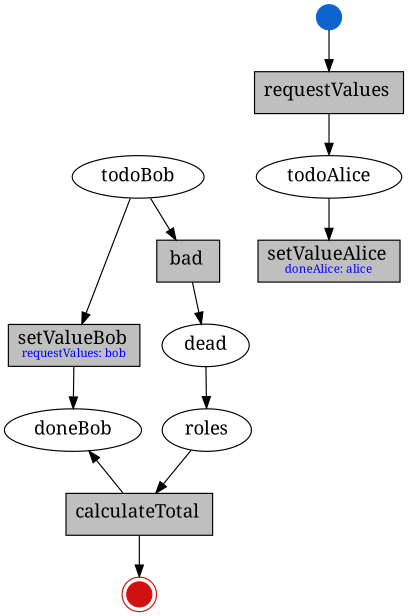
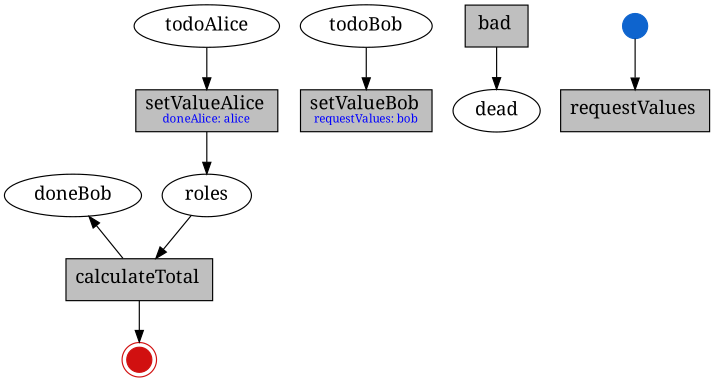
  digraph {
    fontname="Noto Serif"
    node [color=black fillcolor=white fontname="Noto Serif" shape=ellipse style=filled]
    edge [color="#000000" fontname="Noto Serif"]
    n1 [fontsize=16 label=roles]
    doneBob [fontsize=16]
    todoAlice [fontsize=16]
    todoBob [fontsize=16]
    n5 [fillcolor=gray75 label=<<FONT POINT-SIZE="16">calculateTotal</FONT><FONT POINT-SIZE="10" COLOR="blue"> </FONT>> shape=box]
    n6 [fillcolor=gray75 label=<<FONT POINT-SIZE="16">setValueAlice</FONT><FONT POINT-SIZE="10" COLOR="blue"> <BR/>doneAlice: alice</FONT>> shape=box]
    n7 [fillcolor=gray75 label=<<FONT POINT-SIZE="16">setValueBob</FONT><FONT POINT-SIZE="10" COLOR="blue"> <BR/>requestValues: bob</FONT>> shape=box]
    n8 [fillcolor=gray75 label=<<FONT POINT-SIZE="16">bad</FONT><FONT POINT-SIZE="10" COLOR="blue"> </FONT>> shape=box]
    initial [color="#0e64ce" shape=point width=0.3 fillcolor=""]
    n10 [fillcolor=gray75 label=<<FONT POINT-SIZE="16">requestValues</FONT><FONT POINT-SIZE="10" COLOR="blue"> </FONT>> shape=box]
    dead [fontsize=16]
    terminal [color="#d11010" peripheries=2 shape=point width=0.3 fillcolor=""]
    subgraph sub_1 {
      rank=same
      n1
      doneBob
    }
    subgraph sub_2 {
      rank=same
      todoAlice
      todoBob
    }
    n1 -> n5
    todoAlice -> n6
    todoBob -> n7
-   todoBob -> n8
    n5 -> doneBob
    n5 -> terminal
-   dead -> n1
-   n7 -> doneBob
+   n6 -> n1
    n8 -> dead
    initial -> n10
-   n10 -> todoAlice
  }
